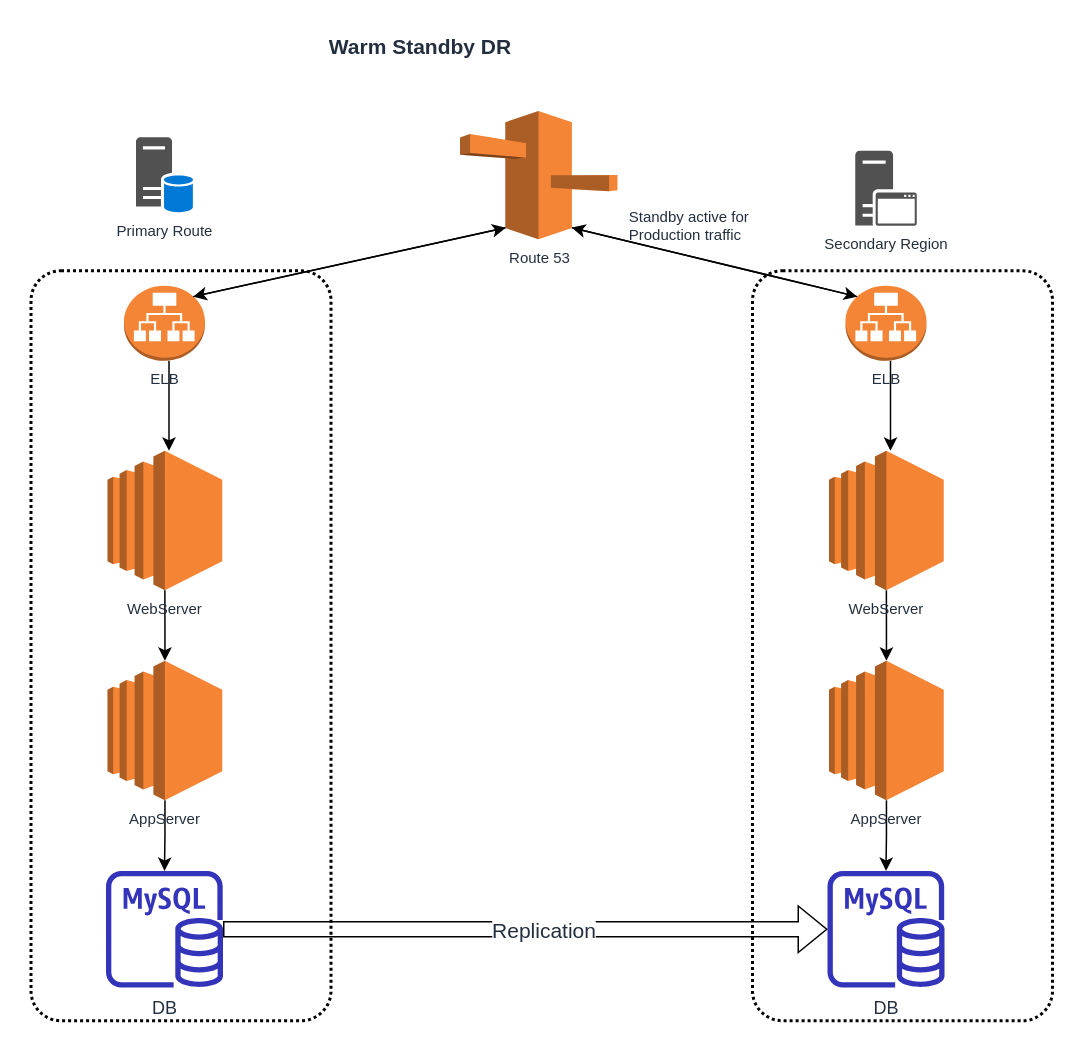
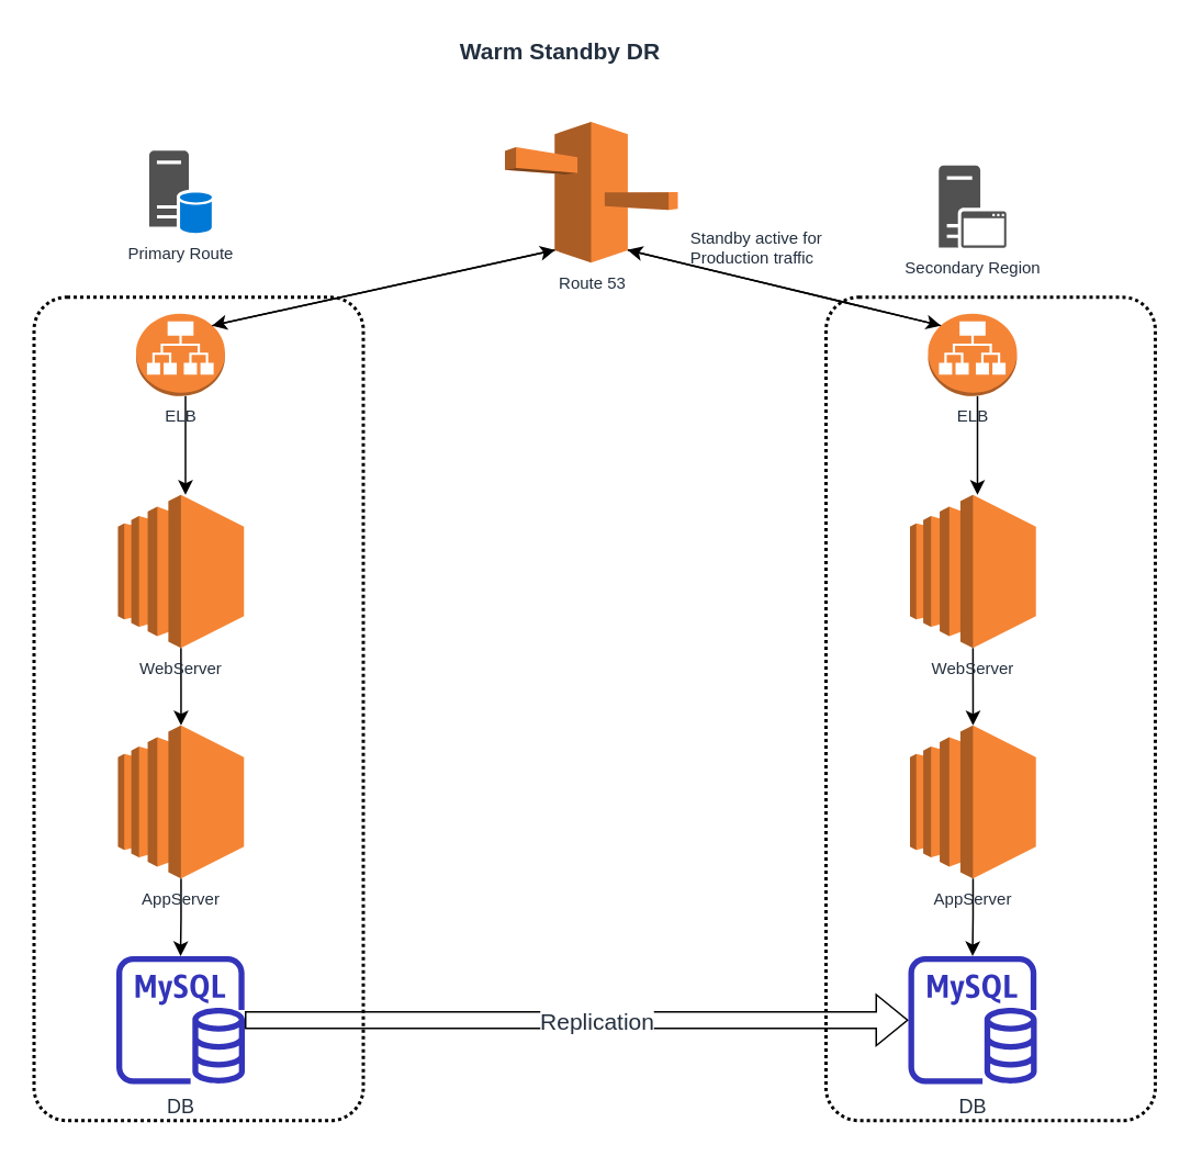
  <mxCell id="0" />
  <mxCell id="1" parent="0" />
  <mxCell id="2" value="Secondary Region" style="shadow=0;dashed=0;html=1;labelPosition=center;verticalLabelPosition=bottom;verticalAlign=top;align=center;strokeColor=none;shape=mxgraph.mscae.system_center.secondary_site;fillColor=#515151;strokeColor=none;pointerEvents=1;fontSize=10;fontColor=#232F3E;" vertex="1" parent="1"><mxGeometry x="569.5" y="100" width="41" height="50" as="geometry" /></mxCell>
  <mxCell id="3" value="Primary Route" style="shadow=0;dashed=0;html=1;labelPosition=center;verticalLabelPosition=bottom;verticalAlign=top;align=center;strokeColor=none;shape=mxgraph.mscae.system_center.primary_site;fillColor=#515151;strokeColor=none;fontSize=10;fontColor=#232F3E;" vertex="1" parent="1"><mxGeometry x="90" y="91" width="38" height="50" as="geometry" /></mxCell>
- <mxCell id="4" value="&lt;font style=&quot;font-size: 14px&quot;&gt;&lt;b&gt;Warm Standby DR&lt;/b&gt;&lt;/font&gt;" style="text;html=1;resizable=0;points=[];autosize=1;align=left;verticalAlign=top;spacingTop=-4;fontSize=10;fontColor=#232F3E;" vertex="1" parent="1"><mxGeometry x="217" y="20" width="140" height="20" as="geometry" /></mxCell>
+ <mxCell id="4" value="&lt;font style=&quot;font-size: 14px&quot;&gt;&lt;b&gt;Warm Standby DR&lt;/b&gt;&lt;/font&gt;" style="text;html=1;resizable=0;points=[];autosize=1;align=left;verticalAlign=top;spacingTop=-4;fontSize=10;fontColor=#232F3E;" vertex="1" parent="1"><mxGeometry x="277" y="20" width="140" height="20" as="geometry" /></mxCell>
  <mxCell id="5" style="edgeStyle=none;rounded=0;orthogonalLoop=1;jettySize=auto;html=1;exitX=0.29;exitY=0.91;exitDx=0;exitDy=0;exitPerimeter=0;entryX=0.855;entryY=0.145;entryDx=0;entryDy=0;entryPerimeter=0;fontSize=10;fontColor=#232F3E;" edge="1" parent="1" source="7" target="11"><mxGeometry relative="1" as="geometry" /></mxCell>
  <mxCell id="6" style="edgeStyle=none;rounded=0;orthogonalLoop=1;jettySize=auto;html=1;exitX=0.71;exitY=0.91;exitDx=0;exitDy=0;exitPerimeter=0;entryX=0.145;entryY=0.145;entryDx=0;entryDy=0;entryPerimeter=0;fontSize=10;fontColor=#232F3E;" edge="1" parent="1" source="7" target="20"><mxGeometry relative="1" as="geometry" /></mxCell>
  <mxCell id="7" value="Route 53" style="outlineConnect=0;dashed=0;verticalLabelPosition=bottom;verticalAlign=top;align=center;html=1;shape=mxgraph.aws3.route_53;fillColor=#F58536;gradientColor=none;strokeColor=#ffffff;fontSize=10;fontColor=#232F3E;" vertex="1" parent="1"><mxGeometry x="306" y="73.5" width="105" height="85.5" as="geometry" /></mxCell>
  <mxCell id="8" value="" style="group" vertex="1" connectable="0" parent="1"><mxGeometry x="20" y="180" width="200" height="500" as="geometry" /></mxCell>
  <mxCell id="9" value="" style="rounded=1;arcSize=10;dashed=1;strokeColor=#000000;fillColor=none;gradientColor=none;dashPattern=1 1;strokeWidth=2;fontSize=10;fontColor=#232F3E;html=1;" vertex="1" parent="8"><mxGeometry width="200" height="500" as="geometry" /></mxCell>
  <mxCell id="10" value="" style="edgeStyle=orthogonalEdgeStyle;rounded=0;orthogonalLoop=1;jettySize=auto;html=1;fontSize=10;fontColor=#232F3E;" edge="1" parent="8"><mxGeometry relative="1" as="geometry"><mxPoint x="92" y="60" as="sourcePoint" /><mxPoint x="92" y="120" as="targetPoint" /></mxGeometry></mxCell>
  <mxCell id="11" value="ELB" style="outlineConnect=0;dashed=0;verticalLabelPosition=bottom;verticalAlign=top;align=center;html=1;shape=mxgraph.aws3.application_load_balancer;fillColor=#F58536;gradientColor=none;strokeColor=#ffffff;fontSize=10;fontColor=#232F3E;" vertex="1" parent="8"><mxGeometry x="62" y="10" width="54" height="50" as="geometry" /></mxCell>
  <mxCell id="12" style="edgeStyle=orthogonalEdgeStyle;rounded=0;orthogonalLoop=1;jettySize=auto;html=1;exitX=0.5;exitY=1;exitDx=0;exitDy=0;exitPerimeter=0;fontSize=10;fontColor=#232F3E;" edge="1" parent="8" source="13" target="15"><mxGeometry relative="1" as="geometry" /></mxCell>
  <mxCell id="13" value="WebServer" style="outlineConnect=0;dashed=0;verticalLabelPosition=bottom;verticalAlign=top;align=center;html=1;shape=mxgraph.aws3.ec2;fillColor=#F58534;gradientColor=none;strokeColor=#ffffff;fontSize=10;fontColor=#232F3E;" vertex="1" parent="8"><mxGeometry x="51" y="120" width="76.5" height="93" as="geometry" /></mxCell>
  <mxCell id="14" value="" style="edgeStyle=orthogonalEdgeStyle;rounded=0;orthogonalLoop=1;jettySize=auto;html=1;fontSize=10;fontColor=#232F3E;" edge="1" parent="8" source="15" target="16"><mxGeometry relative="1" as="geometry" /></mxCell>
  <mxCell id="15" value="AppServer" style="outlineConnect=0;dashed=0;verticalLabelPosition=bottom;verticalAlign=top;align=center;html=1;shape=mxgraph.aws3.ec2;fillColor=#F58534;gradientColor=none;strokeColor=#ffffff;fontSize=10;fontColor=#232F3E;" vertex="1" parent="8"><mxGeometry x="51" y="260" width="76.5" height="93" as="geometry" /></mxCell>
  <mxCell id="16" value="DB" style="outlineConnect=0;fontColor=#232F3E;gradientColor=none;fillColor=#3334B9;strokeColor=none;dashed=0;verticalLabelPosition=bottom;verticalAlign=top;align=center;html=1;fontSize=12;fontStyle=0;aspect=fixed;pointerEvents=1;shape=mxgraph.aws4.rds_mysql_instance;" vertex="1" parent="8"><mxGeometry x="50" y="400" width="78" height="78" as="geometry" /></mxCell>
  <mxCell id="17" value="" style="group" vertex="1" connectable="0" parent="1"><mxGeometry x="501" y="180" width="200" height="500" as="geometry" /></mxCell>
  <mxCell id="18" value="" style="rounded=1;arcSize=10;dashed=1;strokeColor=#000000;fillColor=none;gradientColor=none;dashPattern=1 1;strokeWidth=2;fontSize=10;fontColor=#232F3E;html=1;" vertex="1" parent="17"><mxGeometry width="200" height="500" as="geometry" /></mxCell>
  <mxCell id="19" value="" style="edgeStyle=orthogonalEdgeStyle;rounded=0;orthogonalLoop=1;jettySize=auto;html=1;fontSize=10;fontColor=#232F3E;" edge="1" parent="17"><mxGeometry relative="1" as="geometry"><mxPoint x="92" y="60" as="sourcePoint" /><mxPoint x="92" y="120" as="targetPoint" /></mxGeometry></mxCell>
  <mxCell id="20" value="ELB" style="outlineConnect=0;dashed=0;verticalLabelPosition=bottom;verticalAlign=top;align=center;html=1;shape=mxgraph.aws3.application_load_balancer;fillColor=#F58536;gradientColor=none;strokeColor=#ffffff;fontSize=10;fontColor=#232F3E;" vertex="1" parent="17"><mxGeometry x="62" y="10" width="54" height="50" as="geometry" /></mxCell>
  <mxCell id="21" style="edgeStyle=orthogonalEdgeStyle;rounded=0;orthogonalLoop=1;jettySize=auto;html=1;exitX=0.5;exitY=1;exitDx=0;exitDy=0;exitPerimeter=0;fontSize=10;fontColor=#232F3E;" edge="1" parent="17" source="22" target="24"><mxGeometry relative="1" as="geometry" /></mxCell>
  <mxCell id="22" value="WebServer" style="outlineConnect=0;dashed=0;verticalLabelPosition=bottom;verticalAlign=top;align=center;html=1;shape=mxgraph.aws3.ec2;fillColor=#F58534;gradientColor=none;strokeColor=#ffffff;fontSize=10;fontColor=#232F3E;" vertex="1" parent="17"><mxGeometry x="51" y="120" width="76.5" height="93" as="geometry" /></mxCell>
  <mxCell id="23" value="" style="edgeStyle=orthogonalEdgeStyle;rounded=0;orthogonalLoop=1;jettySize=auto;html=1;fontSize=10;fontColor=#232F3E;" edge="1" parent="17" source="24" target="25"><mxGeometry relative="1" as="geometry" /></mxCell>
  <mxCell id="24" value="AppServer" style="outlineConnect=0;dashed=0;verticalLabelPosition=bottom;verticalAlign=top;align=center;html=1;shape=mxgraph.aws3.ec2;fillColor=#F58534;gradientColor=none;strokeColor=#ffffff;fontSize=10;fontColor=#232F3E;" vertex="1" parent="17"><mxGeometry x="51" y="260" width="76.5" height="93" as="geometry" /></mxCell>
  <mxCell id="25" value="DB" style="outlineConnect=0;fontColor=#232F3E;gradientColor=none;fillColor=#3334B9;strokeColor=none;dashed=0;verticalLabelPosition=bottom;verticalAlign=top;align=center;html=1;fontSize=12;fontStyle=0;aspect=fixed;pointerEvents=1;shape=mxgraph.aws4.rds_mysql_instance;" vertex="1" parent="17"><mxGeometry x="50" y="400" width="78" height="78" as="geometry" /></mxCell>
  <mxCell id="26" style="edgeStyle=none;rounded=0;orthogonalLoop=1;jettySize=auto;html=1;exitX=0.855;exitY=0.145;exitDx=0;exitDy=0;exitPerimeter=0;entryX=0.29;entryY=0.91;entryDx=0;entryDy=0;entryPerimeter=0;fontSize=10;fontColor=#232F3E;" edge="1" parent="1" source="11" target="7"><mxGeometry relative="1" as="geometry" /></mxCell>
  <mxCell id="27" style="edgeStyle=none;rounded=0;orthogonalLoop=1;jettySize=auto;html=1;exitX=0.145;exitY=0.145;exitDx=0;exitDy=0;exitPerimeter=0;entryX=0.71;entryY=0.91;entryDx=0;entryDy=0;entryPerimeter=0;fontSize=10;fontColor=#232F3E;" edge="1" parent="1" source="20" target="7"><mxGeometry relative="1" as="geometry" /></mxCell>
  <mxCell id="28" value="Standby active for&lt;br&gt;Production traffic" style="text;html=1;resizable=0;points=[];autosize=1;align=left;verticalAlign=top;spacingTop=-4;fontSize=10;fontColor=#232F3E;" vertex="1" parent="1"><mxGeometry x="417" y="136" width="90" height="30" as="geometry" /></mxCell>
  <mxCell id="29" style="edgeStyle=none;shape=flexArrow;rounded=0;orthogonalLoop=1;jettySize=auto;html=1;fontSize=10;fontColor=#232F3E;" edge="1" parent="1" source="16" target="25"><mxGeometry relative="1" as="geometry" /></mxCell>
  <mxCell id="30" value="&lt;font style=&quot;font-size: 14px&quot;&gt;Replication&lt;/font&gt;" style="text;html=1;resizable=0;points=[];align=center;verticalAlign=middle;labelBackgroundColor=#ffffff;fontSize=10;fontColor=#232F3E;" vertex="1" connectable="0" parent="29"><mxGeometry x="0.29" y="-1" relative="1" as="geometry"><mxPoint x="-47" y="-1" as="offset" /></mxGeometry></mxCell>
